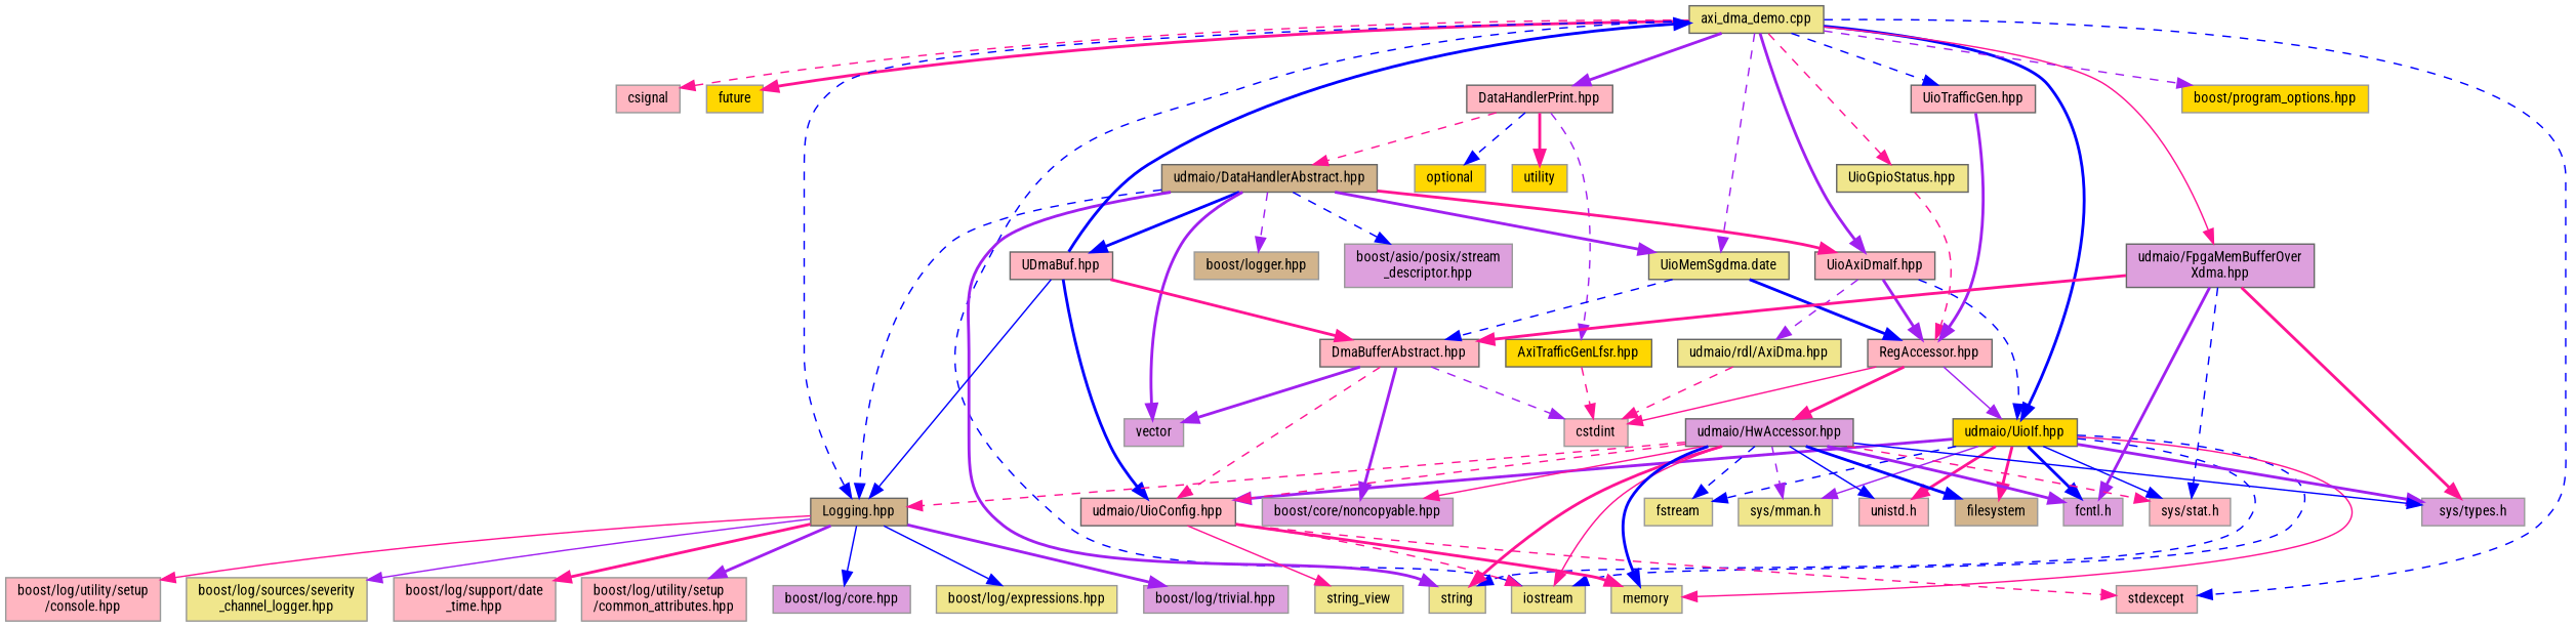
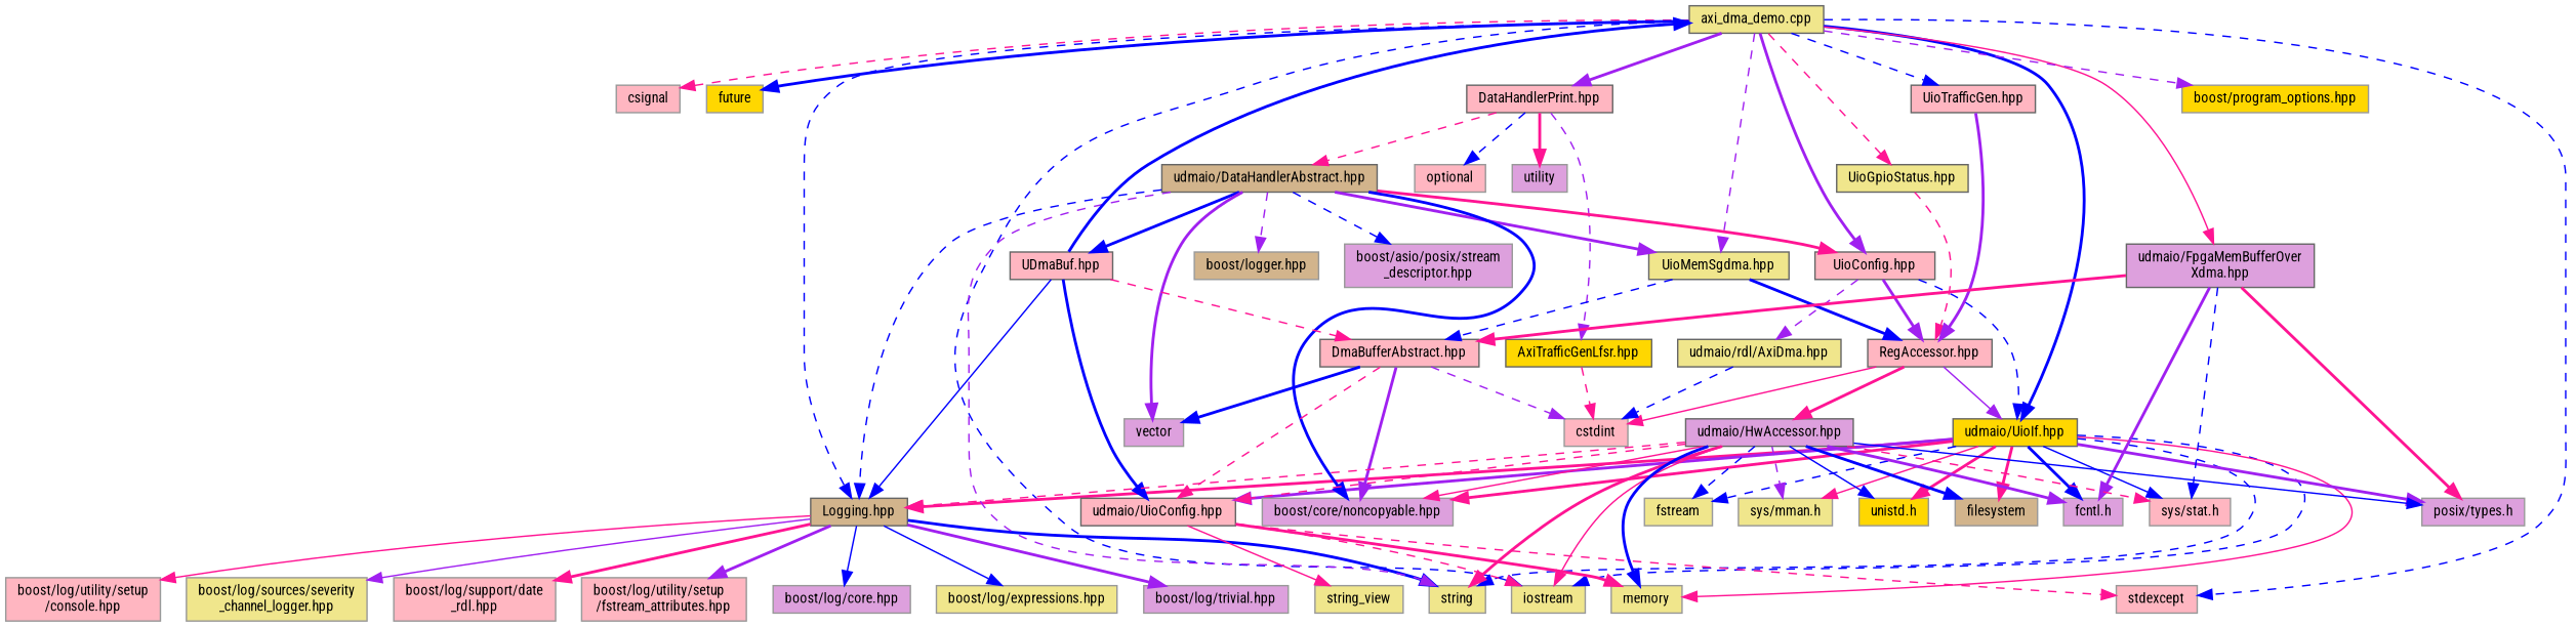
  digraph {
    fontname="Roboto Condensed"
    node [color=grey60 fillcolor=lightpink fontname="Roboto Condensed" fontsize=10 shape=box style=filled]
    edge [color=deeppink fontname="Roboto Condensed" fontsize=10 labelfontname=Helvetica labelfontsize=10 style=bold]
    n1 [color=gray40 fillcolor=khaki fontcolor=black height=0.2 label="axi_dma_demo.cpp" width=0.4]
    n2 [height=0.2 label=csignal width=0.4]
    n3 [fillcolor=gold height=0.2 label=future width=0.4]
    n4 [fillcolor=khaki height=0.2 label=iostream width=0.4]
    n5 [height=0.2 label=stdexcept width=0.4]
    n6 [color=grey40 height=0.2 label="DataHandlerPrint.hpp" width=0.4]
    n7 [color=grey40 fillcolor=tan height=0.2 label="Logging.hpp" width=0.4]
-   n8 [color=grey40 height=0.2 label="UioAxiDmaIf.hpp" width=0.4]
+   n8 [color=grey40 height=0.2 label="UioConfig.hpp" width=0.4]
    n9 [color=grey40 fillcolor=gold height=0.2 label="udmaio/UioIf.hpp" width=0.4]
-   n10 [color=grey40 fillcolor=khaki height=0.2 label="UioMemSgdma.date" width=0.4]
+   n10 [color=grey40 fillcolor=khaki height=0.2 label="UioMemSgdma.hpp" width=0.4]
    n11 [color=grey40 fillcolor=khaki height=0.2 label="UioGpioStatus.hpp" width=0.4]
    n12 [color=grey40 height=0.2 label="UioTrafficGen.hpp" width=0.4]
    n13 [color=grey40 fillcolor=plum height=0.2 label="udmaio/FpgaMemBufferOver\lXdma.hpp" width=0.4]
    n14 [fillcolor=gold height=0.2 label="boost/program_options.hpp" width=0.4]
-   n15 [fillcolor=gold height=0.2 label=optional width=0.4]
-   n16 [fillcolor=gold height=0.2 label=utility width=0.4]
+   n15 [height=0.2 label=optional width=0.4]
+   n16 [fillcolor=plum height=0.2 label=utility width=0.4]
    n17 [color=grey40 fillcolor=gold height=0.2 label="AxiTrafficGenLfsr.hpp" width=0.4]
    n18 [color=grey40 fillcolor=tan height=0.2 label="udmaio/DataHandlerAbstract.hpp" width=0.4]
    n19 [fillcolor=khaki height=0.2 label=string width=0.4]
    n20 [fillcolor=plum height=0.2 label="boost/log/core.hpp" width=0.4]
    n21 [fillcolor=khaki height=0.2 label="boost/log/expressions.hpp" width=0.4]
    n22 [fillcolor=plum height=0.2 label="boost/log/trivial.hpp" width=0.4]
    n23 [height=0.2 label="boost/log/utility/setup\l/console.hpp" width=0.4]
    n24 [fillcolor=khaki height=0.2 label="boost/log/sources/severity\l_channel_logger.hpp" width=0.4]
-   n25 [height=0.2 label="boost/log/support/date\l_time.hpp" width=0.4]
-   n26 [height=0.2 label="boost/log/utility/setup\l/common_attributes.hpp" width=0.4]
+   n25 [height=0.2 label="boost/log/support/date\l_rdl.hpp" width=0.4]
+   n26 [height=0.2 label="boost/log/utility/setup\l/fstream_attributes.hpp" width=0.4]
    n27 [color=grey40 height=0.2 label="UDmaBuf.hpp" width=0.4]
    n28 [color=grey40 height=0.2 label="DmaBufferAbstract.hpp" width=0.4]
    n29 [color=grey40 height=0.2 label="udmaio/UioConfig.hpp" width=0.4]
    n30 [color=grey40 height=0.2 label="RegAccessor.hpp" width=0.4]
    n31 [color=grey40 fillcolor=khaki height=0.2 label="udmaio/rdl/AxiDma.hpp" width=0.4]
    n32 [fillcolor=plum height=0.2 label="boost/core/noncopyable.hpp" width=0.4]
    n33 [fillcolor=khaki height=0.2 label=memory width=0.4]
    n34 [fillcolor=tan height=0.2 label=filesystem width=0.4]
    n35 [fillcolor=khaki height=0.2 label=fstream width=0.4]
    n36 [fillcolor=plum height=0.2 label="fcntl.h" width=0.4]
    n37 [fillcolor=khaki height=0.2 label="sys/mman.h" width=0.4]
    n38 [height=0.2 label="sys/stat.h" width=0.4]
-   n39 [fillcolor=plum height=0.2 label="sys/types.h" width=0.4]
-   n40 [height=0.2 label="unistd.h" width=0.4]
+   n39 [fillcolor=plum height=0.2 label="posix/types.h" width=0.4]
+   n40 [fillcolor=gold height=0.2 label="unistd.h" width=0.4]
    n41 [height=0.2 label=cstdint width=0.4]
    n42 [fillcolor=plum height=0.2 label=vector width=0.4]
    n43 [fillcolor=tan height=0.2 label="boost/logger.hpp" width=0.4]
    n44 [fillcolor=plum height=0.2 label="boost/asio/posix/stream\l_descriptor.hpp" width=0.4]
    n45 [fillcolor=khaki height=0.2 label=string_view width=0.4]
    n46 [color=grey40 fillcolor=plum height=0.2 label="udmaio/HwAccessor.hpp" width=0.4]
    n1 -> n2 [style=dashed]
-   n1 -> n3
+   n1 -> n3 [color=blue]
    n1 -> n4 [color=blue style=dashed]
    n1 -> n5 [color=blue style=dashed]
    n1 -> n6 [color=purple]
    n1 -> n7 [color=blue style=dashed]
    n1 -> n8 [color=purple]
    n1 -> n9 [color=blue]
    n1 -> n10 [color=purple style=dashed]
    n1 -> n11 [style=dashed]
    n1 -> n12 [color=blue style=dashed]
    n1 -> n13 [style=solid]
    n1 -> n14 [color=purple style=dashed]
    n6 -> n15 [color=blue style=dashed]
    n6 -> n16
    n6 -> n17 [color=purple style=dashed]
    n6 -> n18 [style=dashed]
+   n7 -> n19 [color=blue]
    n7 -> n20 [color=blue style=solid]
    n7 -> n21 [color=blue style=solid]
    n7 -> n22 [color=purple]
    n7 -> n23 [style=solid]
    n7 -> n24 [color=purple style=solid]
    n7 -> n25
    n7 -> n26 [color=purple]
    n8 -> n9 [color=blue style=dashed]
    n8 -> n30 [color=purple]
    n8 -> n31 [color=purple style=dashed]
    n9 -> n4 [color=blue style=dashed]
+   n9 -> n7
    n9 -> n19 [color=blue style=dashed]
    n9 -> n29 [color=purple]
+   n9 -> n32
    n9 -> n33 [style=solid]
    n9 -> n34
    n9 -> n35 [color=blue style=dashed]
    n9 -> n36 [color=blue]
-   n9 -> n37 [color=purple style=solid]
+   n9 -> n37 [style=solid]
    n9 -> n38 [color=blue style=solid]
    n9 -> n39 [color=purple]
    n9 -> n40
    n10 -> n28 [color=blue style=dashed]
    n10 -> n30 [color=blue]
    n11 -> n30 [style=dashed]
    n12 -> n30 [color=purple]
    n13 -> n28
    n13 -> n36 [color=purple]
    n13 -> n38 [color=blue style=dashed]
    n13 -> n39
    n17 -> n41 [style=dashed]
    n18 -> n7 [color=blue style=dashed]
    n18 -> n8
    n18 -> n10 [color=purple]
-   n18 -> n19 [color=purple]
+   n18 -> n19 [color=purple style=dashed]
    n18 -> n27 [color=blue]
+   n18 -> n32 [color=blue]
    n18 -> n42 [color=purple]
    n18 -> n43 [color=purple style=dashed]
    n18 -> n44 [color=blue style=dashed]
    n27 -> n1 [color=blue]
    n27 -> n7 [color=blue style=solid]
-   n27 -> n28
+   n27 -> n28 [style=dashed]
    n27 -> n29 [color=blue]
    n28 -> n29 [style=dashed]
    n28 -> n32 [color=purple]
    n28 -> n41 [color=purple style=dashed]
-   n28 -> n42 [color=purple]
+   n28 -> n42 [color=blue]
    n29 -> n4 [style=dashed]
    n29 -> n5 [style=dashed]
    n29 -> n33
    n29 -> n45 [style=solid]
    n30 -> n9 [color=purple style=solid]
    n30 -> n41 [style=solid]
    n30 -> n46
-   n31 -> n41 [style=dashed]
+   n31 -> n41 [color=blue style=dashed]
    n46 -> n4 [style=solid]
    n46 -> n7 [style=dashed]
    n46 -> n19
    n46 -> n29 [style=dashed]
    n46 -> n32 [style=solid]
    n46 -> n33 [color=blue]
    n46 -> n34 [color=blue]
    n46 -> n35 [color=blue style=dashed]
    n46 -> n36 [color=purple]
    n46 -> n37 [color=purple style=dashed]
    n46 -> n38 [style=dashed]
    n46 -> n39 [color=blue style=solid]
    n46 -> n40 [color=blue style=solid]
  }
